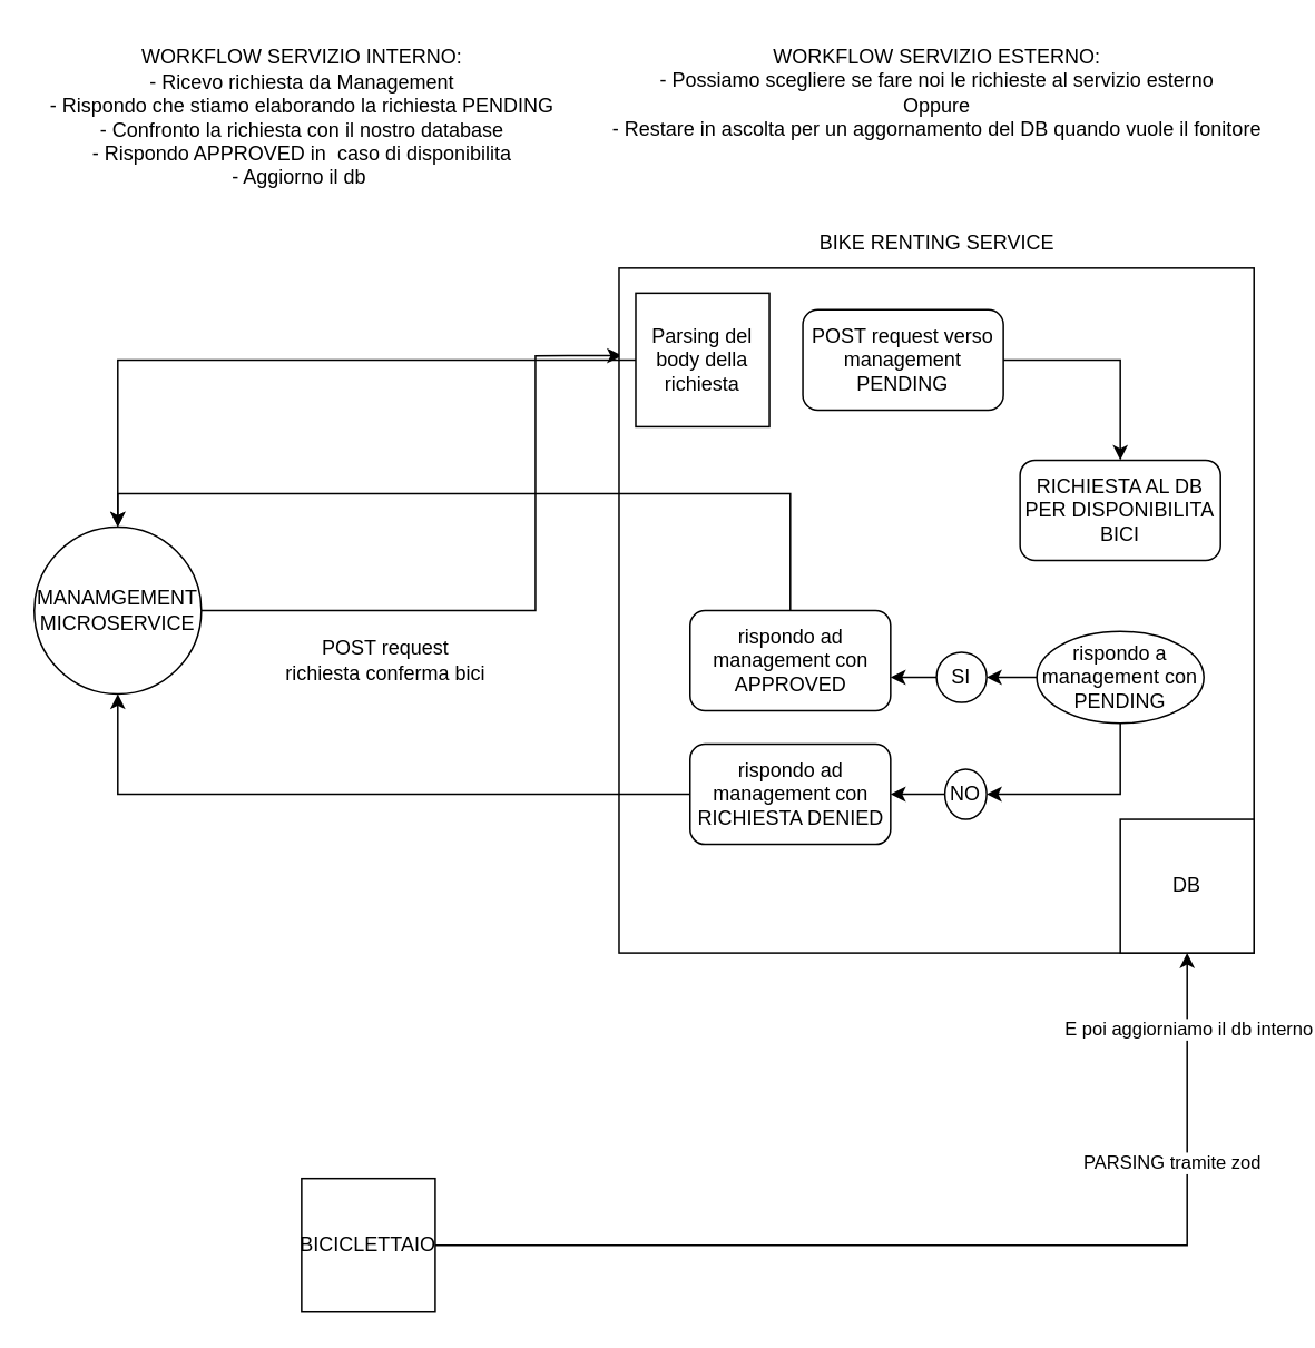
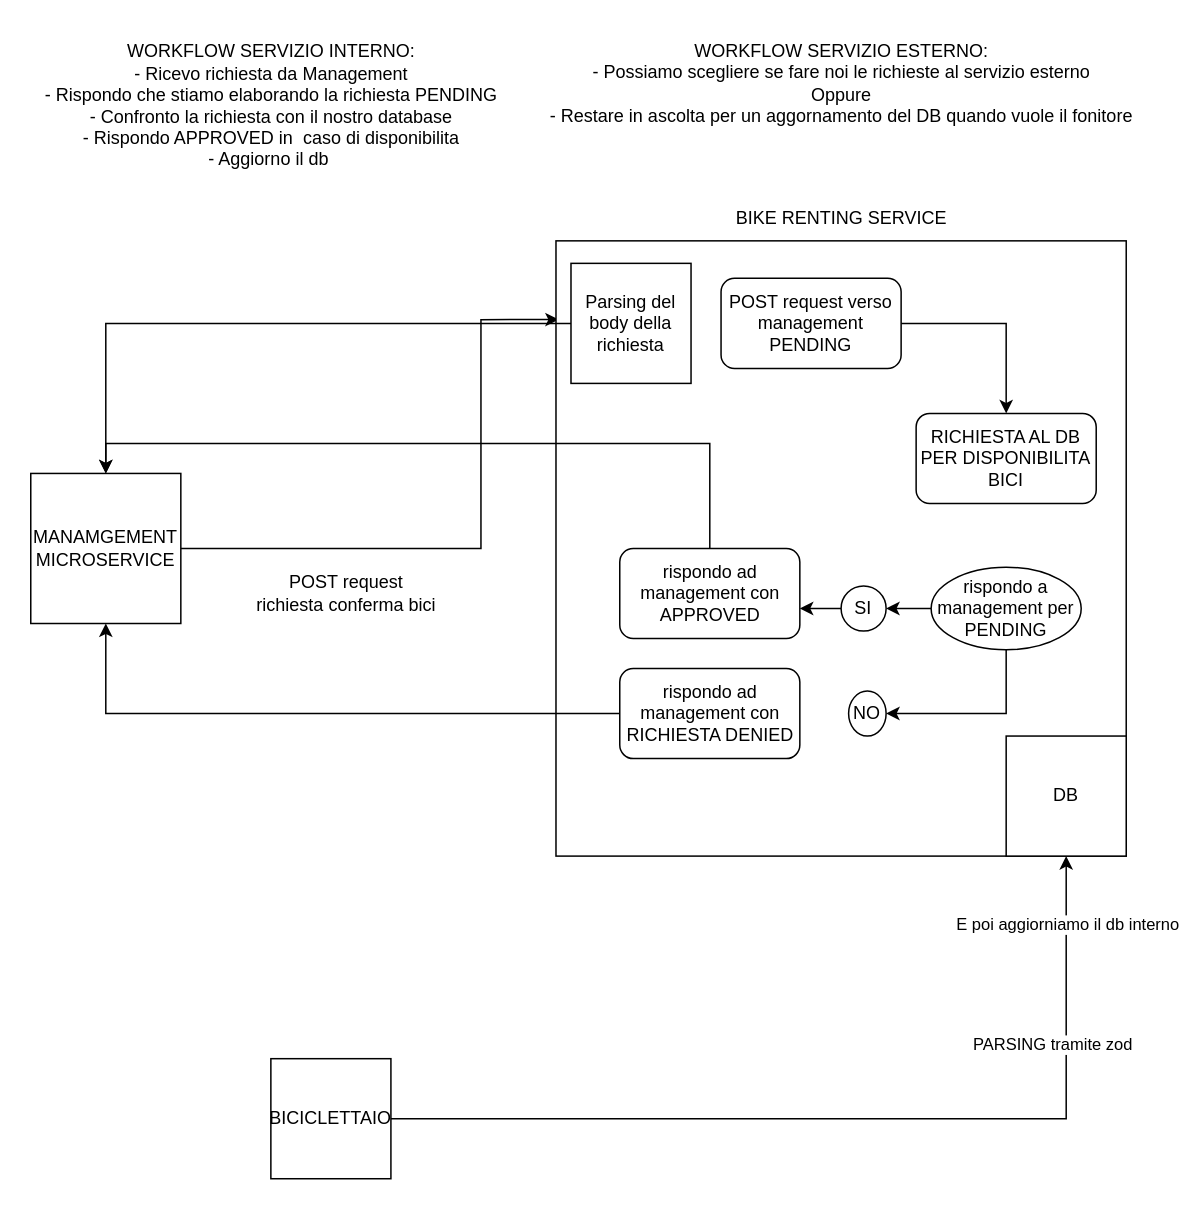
  <mxCell id="0" />
  <mxCell id="1" parent="0" />
  <mxCell id="2" value="" style="edgeStyle=orthogonalEdgeStyle;rounded=0;orthogonalLoop=1;jettySize=auto;html=1;entryX=0.005;entryY=0.128;entryDx=0;entryDy=0;entryPerimeter=0;" parent="1" source="3" target="4" edge="1"><mxGeometry relative="1" as="geometry"><Array as="points"><mxPoint x="320" y="365" /><mxPoint x="320" y="213" /></Array></mxGeometry></mxCell>
- <mxCell id="3" value="MANAMGEMENT MICROSERVICE" style="ellipse;whiteSpace=wrap;html=1;aspect=fixed;" parent="1" vertex="1"><mxGeometry x="20" y="315" width="100" height="100" as="geometry" /></mxCell>
+ <mxCell id="3" value="MANAMGEMENT MICROSERVICE" style="whiteSpace=wrap;html=1;aspect=fixed;" parent="1" vertex="1"><mxGeometry x="20" y="315" width="100" height="100" as="geometry" /></mxCell>
  <mxCell id="4" value="" style="whiteSpace=wrap;html=1;" parent="1" vertex="1"><mxGeometry x="370" y="160" width="380" height="410" as="geometry" /></mxCell>
  <mxCell id="5" value="POST request&lt;div&gt;richiesta conferma bici&lt;/div&gt;" style="text;html=1;align=center;verticalAlign=middle;resizable=0;points=[];autosize=1;strokeColor=none;fillColor=none;" parent="1" vertex="1"><mxGeometry x="160" y="375" width="140" height="40" as="geometry" /></mxCell>
  <mxCell id="6" value="" style="edgeStyle=orthogonalEdgeStyle;rounded=0;orthogonalLoop=1;jettySize=auto;html=1;entryX=0.5;entryY=1;entryDx=0;entryDy=0;" parent="1" source="9" target="10" edge="1"><mxGeometry relative="1" as="geometry"><mxPoint x="700" y="635" as="targetPoint" /></mxGeometry></mxCell>
  <mxCell id="7" value="PARSING tramite zod" style="edgeLabel;html=1;align=center;verticalAlign=middle;resizable=0;points=[];" parent="6" vertex="1" connectable="0"><mxGeometry x="0.452" y="-2" relative="1" as="geometry"><mxPoint x="-12" y="-46" as="offset" /></mxGeometry></mxCell>
  <mxCell id="8" value="E poi aggiorniamo il db interno" style="edgeLabel;html=1;align=center;verticalAlign=middle;resizable=0;points=[];" parent="6" vertex="1" connectable="0"><mxGeometry x="0.652" relative="1" as="geometry"><mxPoint y="-64" as="offset" /></mxGeometry></mxCell>
  <mxCell id="9" value="BICICLETTAIO" style="whiteSpace=wrap;html=1;aspect=fixed;" parent="1" vertex="1"><mxGeometry x="180" y="705" width="80" height="80" as="geometry" /></mxCell>
  <mxCell id="10" value="DB" style="whiteSpace=wrap;html=1;aspect=fixed;" parent="1" vertex="1"><mxGeometry x="670" y="490" width="80" height="80" as="geometry" /></mxCell>
  <mxCell id="11" value="BIKE RENTING SERVICE" style="text;html=1;align=center;verticalAlign=middle;resizable=0;points=[];autosize=1;strokeColor=none;fillColor=none;" parent="1" vertex="1"><mxGeometry x="480" y="130" width="160" height="30" as="geometry" /></mxCell>
  <mxCell id="12" value="WORKFLOW SERVIZIO INTERNO:&lt;div&gt;- Ricevo richiesta da Management&lt;/div&gt;&lt;div&gt;- Rispondo che stiamo elaborando la richiesta PENDING&lt;/div&gt;&lt;div&gt;- Confronto la richiesta con il nostro database&lt;/div&gt;&lt;div&gt;- Rispondo APPROVED in&amp;nbsp; caso di disponibilita&lt;/div&gt;&lt;div&gt;- Aggiorno il db&amp;nbsp;&lt;/div&gt;" style="text;html=1;align=center;verticalAlign=middle;resizable=0;points=[];autosize=1;strokeColor=none;fillColor=none;" parent="1" vertex="1"><mxGeometry x="20" y="20" width="320" height="100" as="geometry" /></mxCell>
  <mxCell id="13" value="WORKFLOW SERVIZIO ESTERNO:&lt;div&gt;- Possiamo scegliere se fare noi le richieste al servizio esterno&lt;/div&gt;&lt;div&gt;Oppure&lt;/div&gt;&lt;div&gt;- Restare in ascolta per un aggornamento del DB quando vuole il fonitore&lt;/div&gt;" style="text;html=1;align=center;verticalAlign=middle;resizable=0;points=[];autosize=1;strokeColor=none;fillColor=none;" parent="1" vertex="1"><mxGeometry x="355" y="20" width="410" height="70" as="geometry" /></mxCell>
  <mxCell id="14" value="" style="edgeStyle=orthogonalEdgeStyle;rounded=0;orthogonalLoop=1;jettySize=auto;html=1;" parent="1" source="15" target="3" edge="1"><mxGeometry relative="1" as="geometry" /></mxCell>
  <mxCell id="15" value="Parsing del body della richiesta" style="whiteSpace=wrap;html=1;aspect=fixed;" parent="1" vertex="1"><mxGeometry x="380" y="175" width="80" height="80" as="geometry" /></mxCell>
  <mxCell id="16" value="" style="edgeStyle=orthogonalEdgeStyle;rounded=0;orthogonalLoop=1;jettySize=auto;html=1;" parent="1" source="17" target="20" edge="1"><mxGeometry relative="1" as="geometry" /></mxCell>
  <mxCell id="17" value="POST request verso management PENDING" style="rounded=1;whiteSpace=wrap;html=1;" parent="1" vertex="1"><mxGeometry x="480" y="185" width="120" height="60" as="geometry" /></mxCell>
  <mxCell id="18" value="" style="edgeStyle=orthogonalEdgeStyle;rounded=0;orthogonalLoop=1;jettySize=auto;html=1;" parent="1" source="29" target="22" edge="1"><mxGeometry relative="1" as="geometry"><Array as="points"><mxPoint x="670" y="475" /><mxPoint x="600" y="475" /></Array></mxGeometry></mxCell>
  <mxCell id="19" value="" style="edgeStyle=orthogonalEdgeStyle;rounded=0;orthogonalLoop=1;jettySize=auto;html=1;" parent="1" source="29" target="24" edge="1"><mxGeometry relative="1" as="geometry"><Array as="points"><mxPoint x="640" y="405" /></Array></mxGeometry></mxCell>
  <mxCell id="20" value="RICHIESTA AL DB PER DISPONIBILITA BICI" style="whiteSpace=wrap;html=1;rounded=1;" parent="1" vertex="1"><mxGeometry x="610" y="275" width="120" height="60" as="geometry" /></mxCell>
- <mxCell id="21" value="" style="edgeStyle=orthogonalEdgeStyle;rounded=0;orthogonalLoop=1;jettySize=auto;html=1;" parent="1" source="22" target="28" edge="1"><mxGeometry relative="1" as="geometry" /></mxCell>
  <mxCell id="22" value="NO" style="ellipse;whiteSpace=wrap;html=1;rounded=1;" parent="1" vertex="1"><mxGeometry x="565" y="460" width="25" height="30" as="geometry" /></mxCell>
  <mxCell id="23" value="" style="edgeStyle=orthogonalEdgeStyle;rounded=0;orthogonalLoop=1;jettySize=auto;html=1;" parent="1" source="24" target="26" edge="1"><mxGeometry relative="1" as="geometry"><Array as="points"><mxPoint x="560" y="405" /></Array></mxGeometry></mxCell>
  <mxCell id="24" value="SI" style="ellipse;whiteSpace=wrap;html=1;rounded=1;" parent="1" vertex="1"><mxGeometry x="560" y="390" width="30" height="30" as="geometry" /></mxCell>
  <mxCell id="25" value="" style="edgeStyle=orthogonalEdgeStyle;rounded=0;orthogonalLoop=1;jettySize=auto;html=1;entryX=0.5;entryY=0;entryDx=0;entryDy=0;" parent="1" source="26" target="3" edge="1"><mxGeometry relative="1" as="geometry"><Array as="points"><mxPoint x="70" y="295" /></Array></mxGeometry></mxCell>
  <mxCell id="26" value="rispondo ad management con APPROVED" style="whiteSpace=wrap;html=1;rounded=1;" parent="1" vertex="1"><mxGeometry x="412.5" y="365" width="120" height="60" as="geometry" /></mxCell>
  <mxCell id="27" value="" style="edgeStyle=orthogonalEdgeStyle;rounded=0;orthogonalLoop=1;jettySize=auto;html=1;entryX=0.5;entryY=1;entryDx=0;entryDy=0;" parent="1" source="28" target="3" edge="1"><mxGeometry relative="1" as="geometry"><mxPoint x="170" y="475" as="targetPoint" /></mxGeometry></mxCell>
  <mxCell id="28" value="rispondo ad management con RICHIESTA DENIED" style="whiteSpace=wrap;html=1;rounded=1;" parent="1" vertex="1"><mxGeometry x="412.5" y="445" width="120" height="60" as="geometry" /></mxCell>
- <mxCell id="29" value="rispondo a management con PENDING" style="ellipse;whiteSpace=wrap;html=1;" parent="1" vertex="1"><mxGeometry x="620" y="377.5" width="100" height="55" as="geometry" /></mxCell>
+ <mxCell id="29" value="rispondo a management per PENDING" style="ellipse;whiteSpace=wrap;html=1;" parent="1" vertex="1"><mxGeometry x="620" y="377.5" width="100" height="55" as="geometry" /></mxCell>
